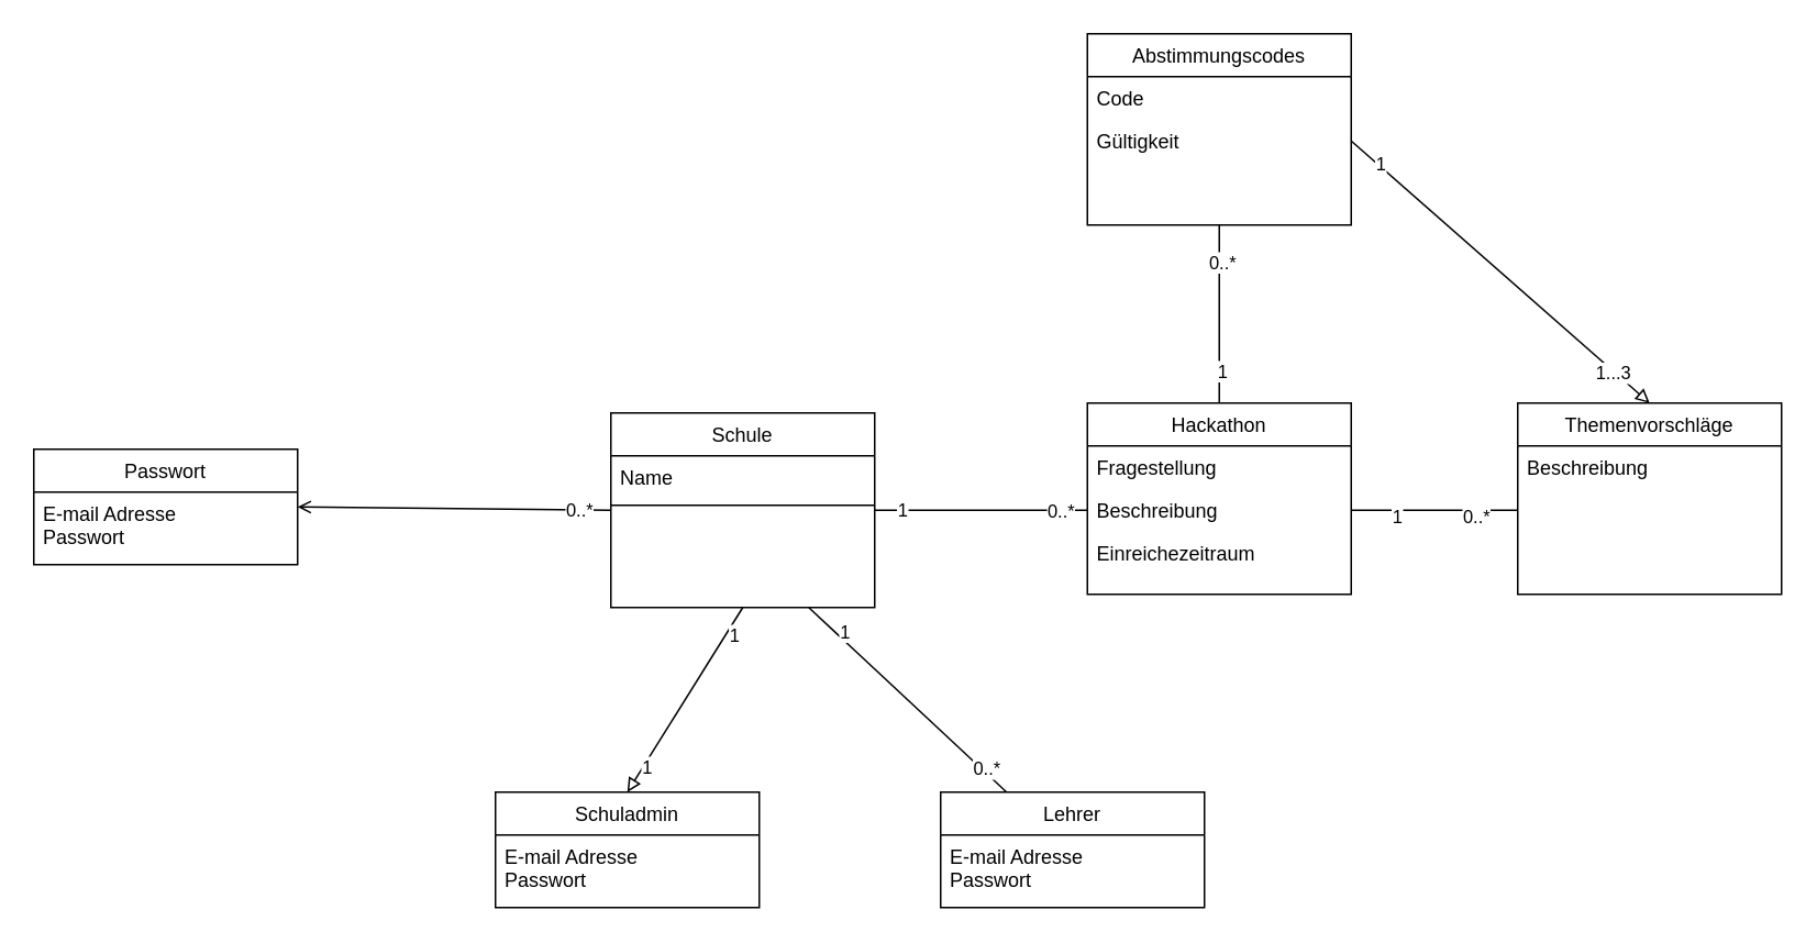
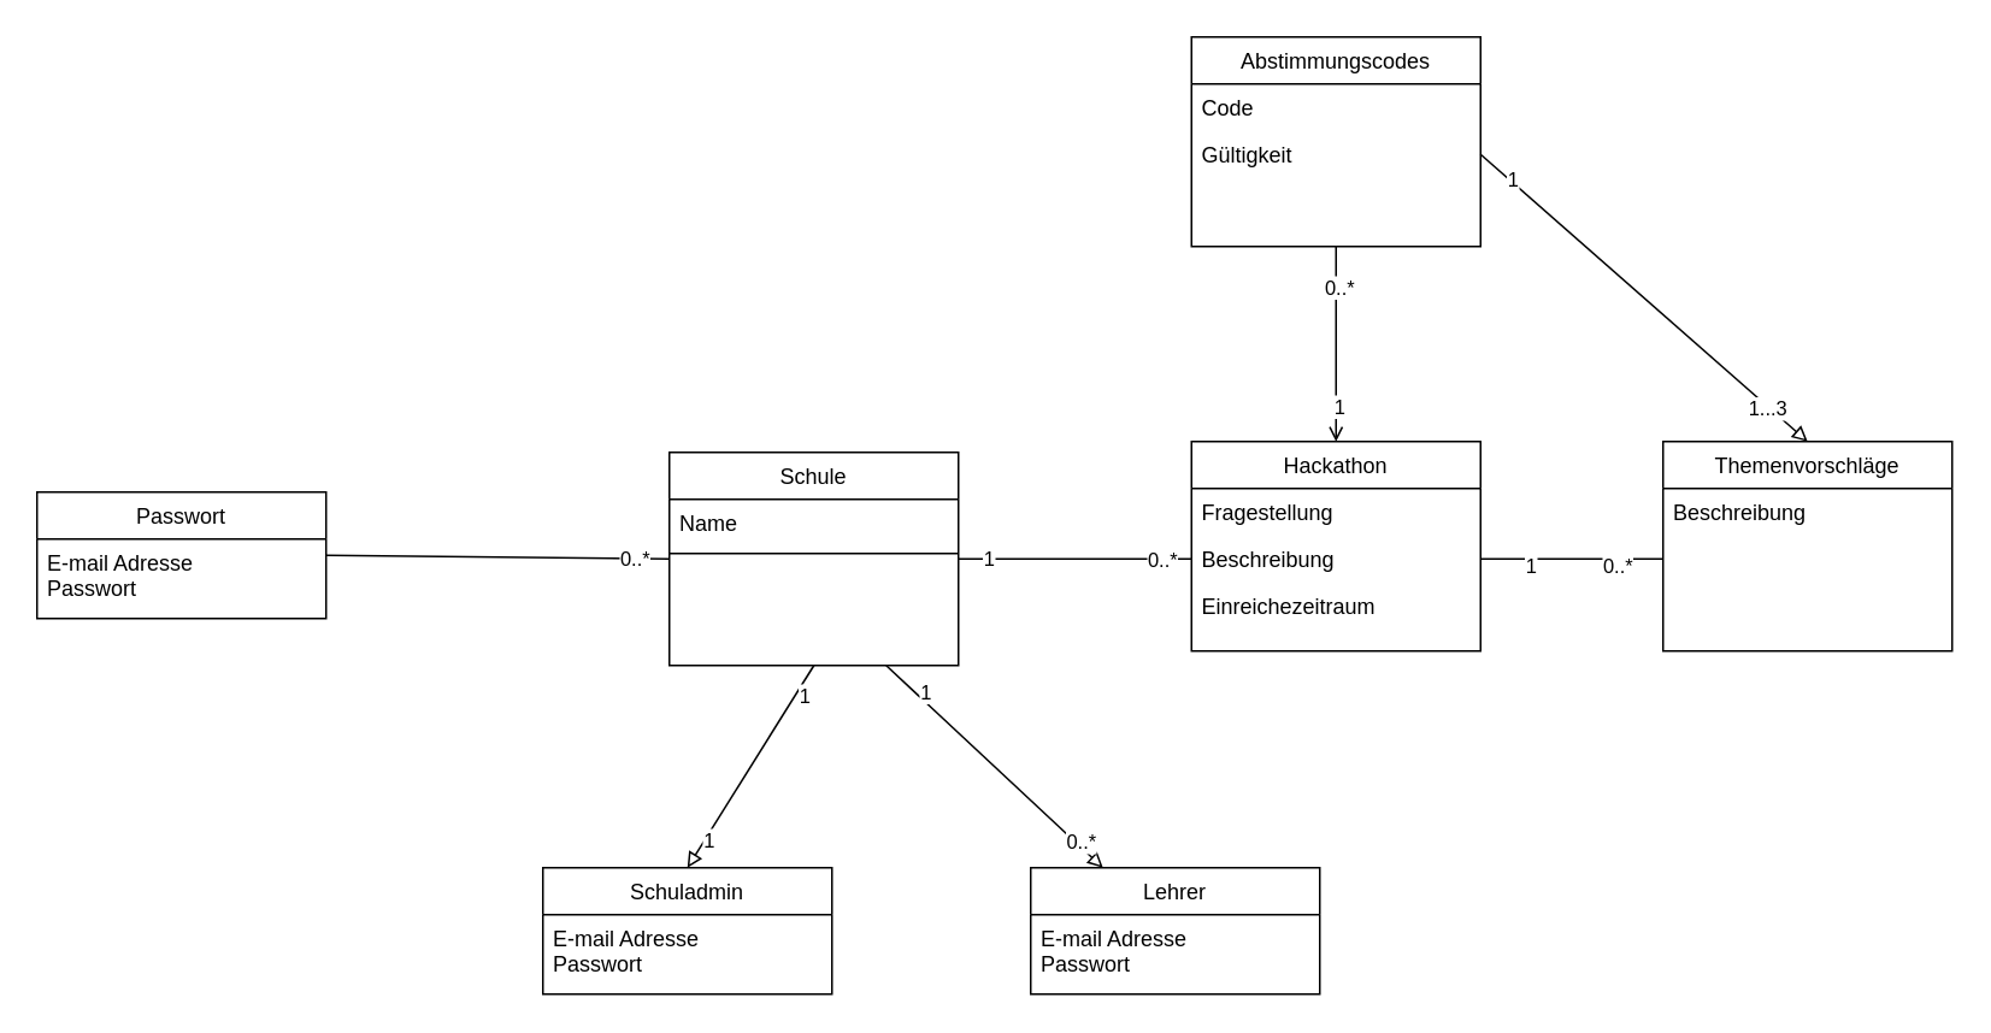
  <mxCell id="0" />
  <mxCell id="1" parent="0" />
  <mxCell id="2" style="edgeStyle=orthogonalEdgeStyle;rounded=0;orthogonalLoop=1;jettySize=auto;html=1;exitX=1;exitY=0.5;exitDx=0;exitDy=0;entryX=0;entryY=0.5;entryDx=0;entryDy=0;endArrow=none;endFill=0;" edge="1" parent="1" source="13" target="18"><mxGeometry relative="1" as="geometry" /></mxCell>
  <mxCell id="3" value="1" style="edgeLabel;html=1;align=center;verticalAlign=middle;resizable=0;points=[];" vertex="1" connectable="0" parent="2"><mxGeometry x="-0.75" y="1" relative="1" as="geometry"><mxPoint as="offset" /></mxGeometry></mxCell>
  <mxCell id="4" value="0..*" style="edgeLabel;html=1;align=center;verticalAlign=middle;resizable=0;points=[];" vertex="1" connectable="0" parent="2"><mxGeometry x="0.731" relative="1" as="geometry"><mxPoint as="offset" /></mxGeometry></mxCell>
  <mxCell id="5" style="rounded=0;orthogonalLoop=1;jettySize=auto;html=1;exitX=0.5;exitY=1;exitDx=0;exitDy=0;entryX=0.5;entryY=0;entryDx=0;entryDy=0;endArrow=block;endFill=0;" edge="1" parent="1" source="13" target="25"><mxGeometry relative="1" as="geometry" /></mxCell>
  <mxCell id="6" value="1" style="edgeLabel;html=1;align=center;verticalAlign=middle;resizable=0;points=[];" vertex="1" connectable="0" parent="5"><mxGeometry x="0.712" y="2" relative="1" as="geometry"><mxPoint as="offset" /></mxGeometry></mxCell>
  <mxCell id="7" value="1" style="edgeLabel;html=1;align=center;verticalAlign=middle;resizable=0;points=[];" vertex="1" connectable="0" parent="5"><mxGeometry x="-0.742" y="4" relative="1" as="geometry"><mxPoint as="offset" /></mxGeometry></mxCell>
- <mxCell id="8" style="edgeStyle=none;rounded=0;orthogonalLoop=1;jettySize=auto;html=1;exitX=0.75;exitY=1;exitDx=0;exitDy=0;entryX=0.25;entryY=0;entryDx=0;entryDy=0;endArrow=none;endFill=0;" edge="1" parent="1" source="13" target="27"><mxGeometry relative="1" as="geometry" /></mxCell>
+ <mxCell id="8" style="edgeStyle=none;rounded=0;orthogonalLoop=1;jettySize=auto;html=1;exitX=0.75;exitY=1;exitDx=0;exitDy=0;entryX=0.25;entryY=0;entryDx=0;entryDy=0;endArrow=block;endFill=0;" edge="1" parent="1" source="13" target="27"><mxGeometry relative="1" as="geometry" /></mxCell>
  <mxCell id="9" value="1" style="edgeLabel;html=1;align=center;verticalAlign=middle;resizable=0;points=[];" vertex="1" connectable="0" parent="8"><mxGeometry x="-0.693" y="4" relative="1" as="geometry"><mxPoint as="offset" /></mxGeometry></mxCell>
  <mxCell id="10" value="0..*" style="edgeLabel;html=1;align=center;verticalAlign=middle;resizable=0;points=[];" vertex="1" connectable="0" parent="8"><mxGeometry x="0.767" y="2" relative="1" as="geometry"><mxPoint as="offset" /></mxGeometry></mxCell>
- <mxCell id="11" style="edgeStyle=none;rounded=0;orthogonalLoop=1;jettySize=auto;html=1;exitX=0;exitY=0.5;exitDx=0;exitDy=0;entryX=1;entryY=0.5;entryDx=0;entryDy=0;endArrow=open;endFill=0;" edge="1" parent="1" source="13" target="29"><mxGeometry relative="1" as="geometry" /></mxCell>
+ <mxCell id="11" style="edgeStyle=none;rounded=0;orthogonalLoop=1;jettySize=auto;html=1;exitX=0;exitY=0.5;exitDx=0;exitDy=0;entryX=1;entryY=0.5;entryDx=0;entryDy=0;endArrow=none;endFill=0;" edge="1" parent="1" source="13" target="29"><mxGeometry relative="1" as="geometry" /></mxCell>
  <mxCell id="12" value="0..*" style="edgeLabel;html=1;align=center;verticalAlign=middle;resizable=0;points=[];" vertex="1" connectable="0" parent="11"><mxGeometry x="-0.786" relative="1" as="geometry"><mxPoint as="offset" /></mxGeometry></mxCell>
  <mxCell id="13" value="Schule" style="swimlane;fontStyle=0;align=center;verticalAlign=top;childLayout=stackLayout;horizontal=1;startSize=26;horizontalStack=0;resizeParent=1;resizeLast=0;collapsible=1;marginBottom=0;rounded=0;shadow=0;strokeWidth=1;" parent="1" vertex="1"><mxGeometry x="370" y="250" width="160" height="118" as="geometry"><mxRectangle x="230" y="140" width="160" height="26" as="alternateBounds" /></mxGeometry></mxCell>
  <mxCell id="14" value="Name&#10;" style="text;align=left;verticalAlign=top;spacingLeft=4;spacingRight=4;overflow=hidden;rotatable=0;points=[[0,0.5],[1,0.5]];portConstraint=eastwest;rounded=0;shadow=0;html=0;" parent="13" vertex="1"><mxGeometry y="26" width="160" height="26" as="geometry" /></mxCell>
  <mxCell id="15" value="" style="line;html=1;strokeWidth=1;align=left;verticalAlign=middle;spacingTop=-1;spacingLeft=3;spacingRight=3;rotatable=0;labelPosition=right;points=[];portConstraint=eastwest;" parent="13" vertex="1"><mxGeometry y="52" width="160" height="8" as="geometry" /></mxCell>
  <mxCell id="16" value="Hackathon" style="swimlane;fontStyle=0;align=center;verticalAlign=top;childLayout=stackLayout;horizontal=1;startSize=26;horizontalStack=0;resizeParent=1;resizeLast=0;collapsible=1;marginBottom=0;rounded=0;shadow=0;strokeWidth=1;" vertex="1" parent="1"><mxGeometry x="659" y="244" width="160" height="116" as="geometry"><mxRectangle x="230" y="140" width="160" height="26" as="alternateBounds" /></mxGeometry></mxCell>
  <mxCell id="17" value="Fragestellung" style="text;align=left;verticalAlign=top;spacingLeft=4;spacingRight=4;overflow=hidden;rotatable=0;points=[[0,0.5],[1,0.5]];portConstraint=eastwest;rounded=0;shadow=0;html=0;" vertex="1" parent="16"><mxGeometry y="26" width="160" height="26" as="geometry" /></mxCell>
  <mxCell id="18" value="Beschreibung" style="text;align=left;verticalAlign=top;spacingLeft=4;spacingRight=4;overflow=hidden;rotatable=0;points=[[0,0.5],[1,0.5]];portConstraint=eastwest;rounded=0;shadow=0;html=0;" vertex="1" parent="16"><mxGeometry y="52" width="160" height="26" as="geometry" /></mxCell>
  <mxCell id="19" value="Einreichezeitraum" style="text;align=left;verticalAlign=top;spacingLeft=4;spacingRight=4;overflow=hidden;rotatable=0;points=[[0,0.5],[1,0.5]];portConstraint=eastwest;rounded=0;shadow=0;html=0;" vertex="1" parent="16"><mxGeometry y="78" width="160" height="26" as="geometry" /></mxCell>
  <mxCell id="20" value="Themenvorschläge" style="swimlane;fontStyle=0;align=center;verticalAlign=top;childLayout=stackLayout;horizontal=1;startSize=26;horizontalStack=0;resizeParent=1;resizeLast=0;collapsible=1;marginBottom=0;rounded=0;shadow=0;strokeWidth=1;" vertex="1" parent="1"><mxGeometry x="920" y="244" width="160" height="116" as="geometry"><mxRectangle x="230" y="140" width="160" height="26" as="alternateBounds" /></mxGeometry></mxCell>
  <mxCell id="21" value="Beschreibung" style="text;align=left;verticalAlign=top;spacingLeft=4;spacingRight=4;overflow=hidden;rotatable=0;points=[[0,0.5],[1,0.5]];portConstraint=eastwest;rounded=0;shadow=0;html=0;" vertex="1" parent="20"><mxGeometry y="26" width="160" height="26" as="geometry" /></mxCell>
  <mxCell id="22" style="edgeStyle=orthogonalEdgeStyle;rounded=0;orthogonalLoop=1;jettySize=auto;html=1;exitX=1;exitY=0.5;exitDx=0;exitDy=0;entryX=0;entryY=0.5;entryDx=0;entryDy=0;endArrow=none;endFill=0;" edge="1" parent="1" source="18"><mxGeometry relative="1" as="geometry"><mxPoint x="920" y="309" as="targetPoint" /></mxGeometry></mxCell>
  <mxCell id="23" value="&lt;div&gt;1&lt;/div&gt;" style="edgeLabel;html=1;align=center;verticalAlign=middle;resizable=0;points=[];" vertex="1" connectable="0" parent="22"><mxGeometry x="-0.25" y="-3" relative="1" as="geometry"><mxPoint x="-11" as="offset" /></mxGeometry></mxCell>
  <mxCell id="24" value="0..*" style="edgeLabel;html=1;align=center;verticalAlign=middle;resizable=0;points=[];" vertex="1" connectable="0" parent="22"><mxGeometry x="0.271" y="-3" relative="1" as="geometry"><mxPoint x="11" as="offset" /></mxGeometry></mxCell>
  <mxCell id="25" value="Schuladmin" style="swimlane;fontStyle=0;align=center;verticalAlign=top;childLayout=stackLayout;horizontal=1;startSize=26;horizontalStack=0;resizeParent=1;resizeLast=0;collapsible=1;marginBottom=0;rounded=0;shadow=0;strokeWidth=1;" vertex="1" parent="1"><mxGeometry x="300" y="480" width="160" height="70" as="geometry"><mxRectangle x="230" y="140" width="160" height="26" as="alternateBounds" /></mxGeometry></mxCell>
  <mxCell id="26" value="E-mail Adresse&#10;Passwort" style="text;align=left;verticalAlign=top;spacingLeft=4;spacingRight=4;overflow=hidden;rotatable=0;points=[[0,0.5],[1,0.5]];portConstraint=eastwest;rounded=0;shadow=0;html=0;" vertex="1" parent="25"><mxGeometry y="26" width="160" height="34" as="geometry" /></mxCell>
  <mxCell id="27" value="Lehrer" style="swimlane;fontStyle=0;align=center;verticalAlign=top;childLayout=stackLayout;horizontal=1;startSize=26;horizontalStack=0;resizeParent=1;resizeLast=0;collapsible=1;marginBottom=0;rounded=0;shadow=0;strokeWidth=1;" vertex="1" parent="1"><mxGeometry x="570" y="480" width="160" height="70" as="geometry"><mxRectangle x="230" y="140" width="160" height="26" as="alternateBounds" /></mxGeometry></mxCell>
  <mxCell id="28" value="E-mail Adresse&#10;Passwort&#10;" style="text;align=left;verticalAlign=top;spacingLeft=4;spacingRight=4;overflow=hidden;rotatable=0;points=[[0,0.5],[1,0.5]];portConstraint=eastwest;rounded=0;shadow=0;html=0;" vertex="1" parent="27"><mxGeometry y="26" width="160" height="34" as="geometry" /></mxCell>
  <mxCell id="29" value="Passwort" style="swimlane;fontStyle=0;align=center;verticalAlign=top;childLayout=stackLayout;horizontal=1;startSize=26;horizontalStack=0;resizeParent=1;resizeLast=0;collapsible=1;marginBottom=0;rounded=0;shadow=0;strokeWidth=1;" vertex="1" parent="1"><mxGeometry x="20" y="272" width="160" height="70" as="geometry"><mxRectangle x="230" y="140" width="160" height="26" as="alternateBounds" /></mxGeometry></mxCell>
  <mxCell id="30" value="E-mail Adresse&#10;Passwort" style="text;align=left;verticalAlign=top;spacingLeft=4;spacingRight=4;overflow=hidden;rotatable=0;points=[[0,0.5],[1,0.5]];portConstraint=eastwest;rounded=0;shadow=0;html=0;" vertex="1" parent="29"><mxGeometry y="26" width="160" height="34" as="geometry" /></mxCell>
- <mxCell id="31" style="edgeStyle=none;rounded=0;orthogonalLoop=1;jettySize=auto;html=1;exitX=0.5;exitY=1;exitDx=0;exitDy=0;entryX=0.5;entryY=0;entryDx=0;entryDy=0;endArrow=none;endFill=0;" edge="1" parent="1" source="34" target="16"><mxGeometry relative="1" as="geometry" /></mxCell>
+ <mxCell id="31" style="edgeStyle=none;rounded=0;orthogonalLoop=1;jettySize=auto;html=1;exitX=0.5;exitY=1;exitDx=0;exitDy=0;entryX=0.5;entryY=0;entryDx=0;entryDy=0;endArrow=open;endFill=0;" edge="1" parent="1" source="34" target="16"><mxGeometry relative="1" as="geometry" /></mxCell>
  <mxCell id="32" value="1" style="edgeLabel;html=1;align=center;verticalAlign=middle;resizable=0;points=[];" vertex="1" connectable="0" parent="31"><mxGeometry x="0.632" y="1" relative="1" as="geometry"><mxPoint as="offset" /></mxGeometry></mxCell>
  <mxCell id="33" value="0..*" style="edgeLabel;html=1;align=center;verticalAlign=middle;resizable=0;points=[];" vertex="1" connectable="0" parent="31"><mxGeometry x="-0.586" y="1" relative="1" as="geometry"><mxPoint as="offset" /></mxGeometry></mxCell>
  <mxCell id="34" value="Abstimmungscodes" style="swimlane;fontStyle=0;align=center;verticalAlign=top;childLayout=stackLayout;horizontal=1;startSize=26;horizontalStack=0;resizeParent=1;resizeLast=0;collapsible=1;marginBottom=0;rounded=0;shadow=0;strokeWidth=1;" vertex="1" parent="1"><mxGeometry x="659" y="20" width="160" height="116" as="geometry"><mxRectangle x="230" y="140" width="160" height="26" as="alternateBounds" /></mxGeometry></mxCell>
  <mxCell id="35" value="Code" style="text;align=left;verticalAlign=top;spacingLeft=4;spacingRight=4;overflow=hidden;rotatable=0;points=[[0,0.5],[1,0.5]];portConstraint=eastwest;rounded=0;shadow=0;html=0;" vertex="1" parent="34"><mxGeometry y="26" width="160" height="26" as="geometry" /></mxCell>
  <mxCell id="36" value="Gültigkeit" style="text;align=left;verticalAlign=top;spacingLeft=4;spacingRight=4;overflow=hidden;rotatable=0;points=[[0,0.5],[1,0.5]];portConstraint=eastwest;rounded=0;shadow=0;html=0;" vertex="1" parent="34"><mxGeometry y="52" width="160" height="26" as="geometry" /></mxCell>
  <mxCell id="37" style="edgeStyle=none;rounded=0;orthogonalLoop=1;jettySize=auto;html=1;exitX=1;exitY=0.5;exitDx=0;exitDy=0;entryX=0.5;entryY=0;entryDx=0;entryDy=0;endArrow=block;endFill=0;" edge="1" parent="1" source="36" target="20"><mxGeometry relative="1" as="geometry" /></mxCell>
  <mxCell id="38" value="1...3" style="edgeLabel;html=1;align=center;verticalAlign=middle;resizable=0;points=[];" vertex="1" connectable="0" parent="37"><mxGeometry x="0.756" y="-1" relative="1" as="geometry"><mxPoint as="offset" /></mxGeometry></mxCell>
  <mxCell id="39" value="1" style="edgeLabel;html=1;align=center;verticalAlign=middle;resizable=0;points=[];" vertex="1" connectable="0" parent="37"><mxGeometry x="-0.816" y="1" relative="1" as="geometry"><mxPoint as="offset" /></mxGeometry></mxCell>
